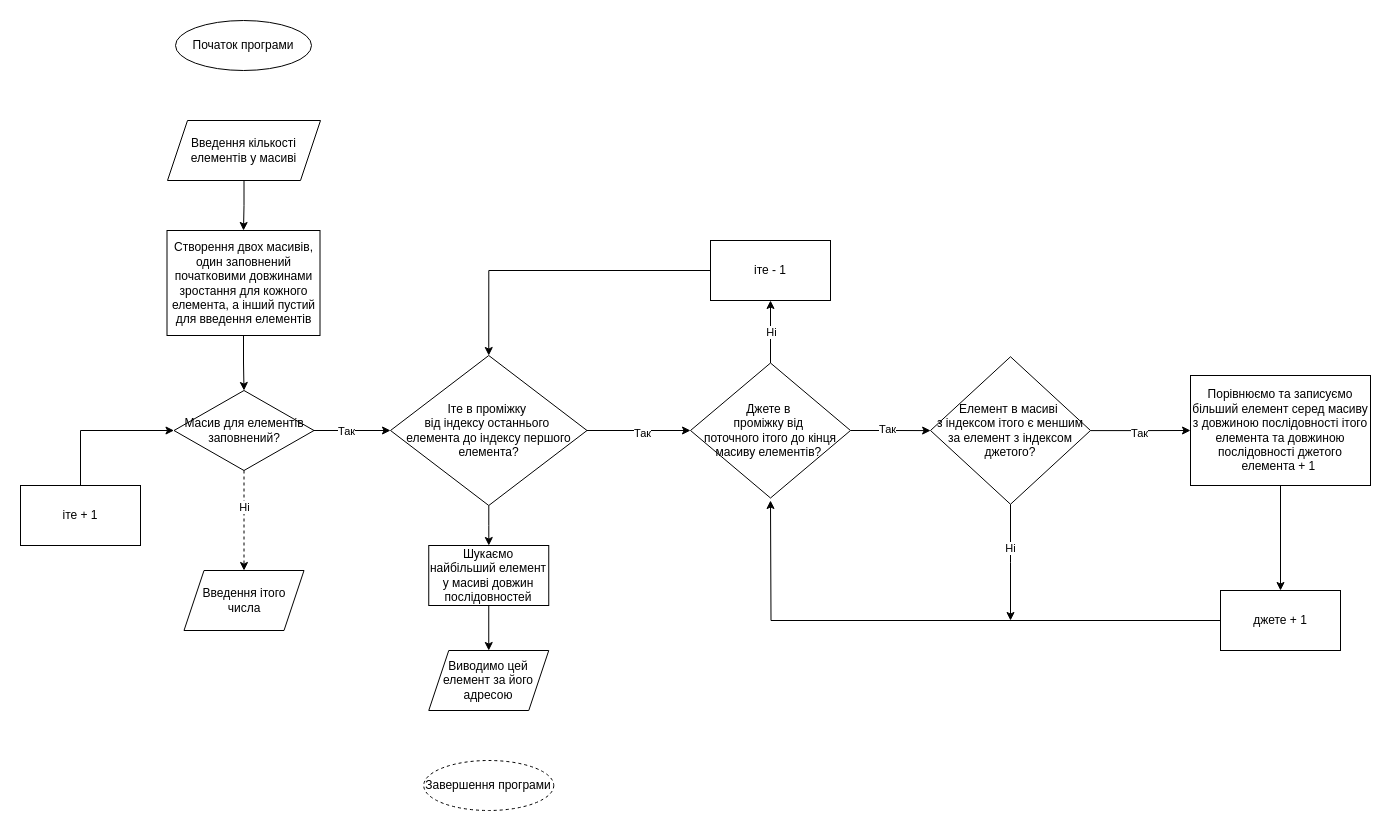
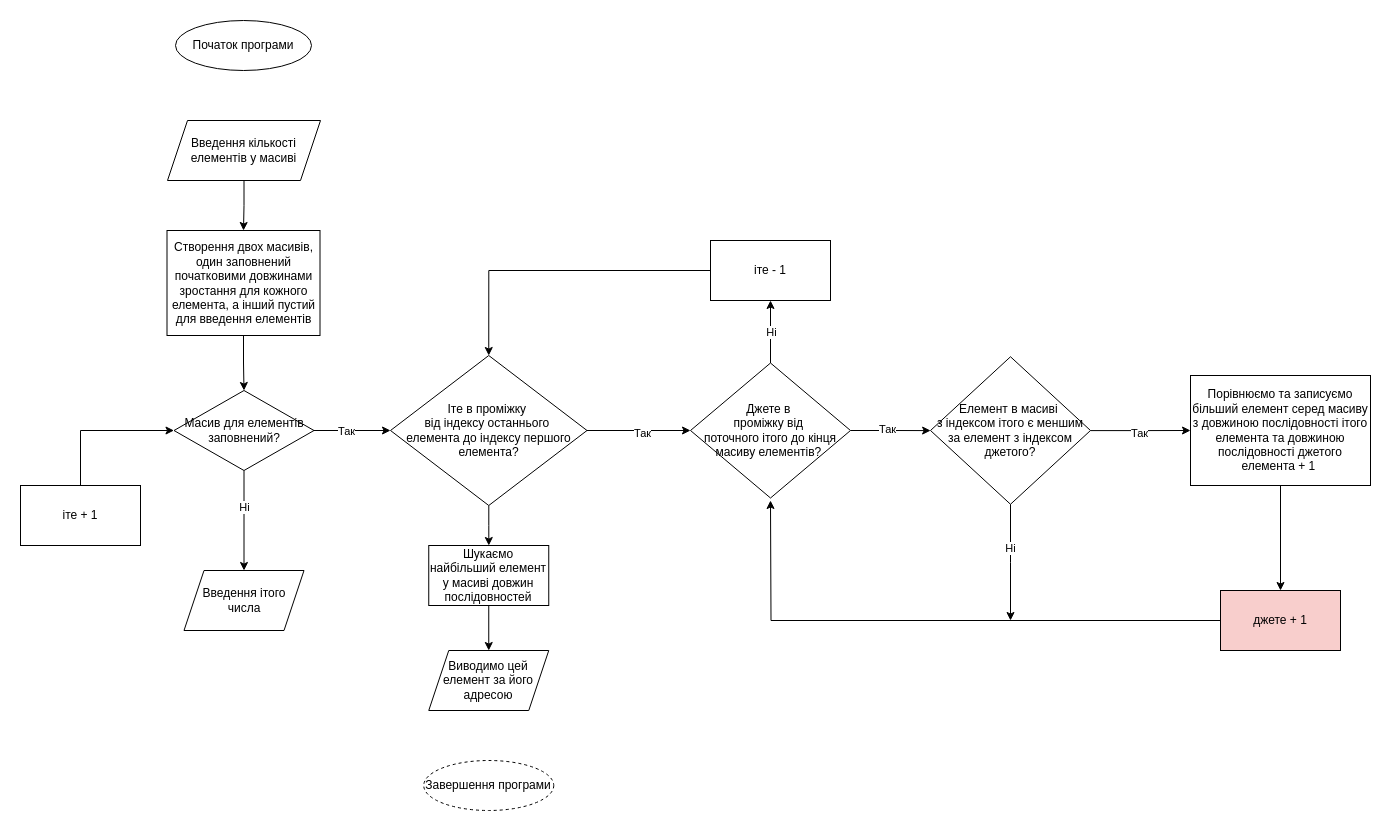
  <mxCell id="0" />
  <mxCell id="1" parent="0" />
  <mxCell id="2" value="Початок програми" style="ellipse;whiteSpace=wrap;html=1;" vertex="1" parent="1"><mxGeometry x="175" y="20" width="136" height="50" as="geometry" /></mxCell>
  <mxCell id="3" value="" style="edgeStyle=orthogonalEdgeStyle;rounded=0;orthogonalLoop=1;jettySize=auto;html=1;" edge="1" parent="1" source="4" target="6"><mxGeometry relative="1" as="geometry" /></mxCell>
  <mxCell id="4" value="Введення кількості елементів у масиві" style="shape=parallelogram;perimeter=parallelogramPerimeter;whiteSpace=wrap;html=1;fixedSize=1;" vertex="1" parent="1"><mxGeometry x="167" y="120" width="153" height="60" as="geometry" /></mxCell>
  <mxCell id="5" value="" style="edgeStyle=orthogonalEdgeStyle;rounded=0;orthogonalLoop=1;jettySize=auto;html=1;" edge="1" parent="1" source="6" target="11"><mxGeometry relative="1" as="geometry" /></mxCell>
  <mxCell id="6" value="Створення двох масивів, один заповнений початковими довжинами зростання для кожного елемента, а інший пустий для введення елементів" style="whiteSpace=wrap;html=1;" vertex="1" parent="1"><mxGeometry x="166.5" y="230" width="153" height="105" as="geometry" /></mxCell>
- <mxCell id="7" value="" style="edgeStyle=orthogonalEdgeStyle;rounded=0;orthogonalLoop=1;jettySize=auto;html=1;dashed=1;" edge="1" parent="1" source="11" target="12"><mxGeometry relative="1" as="geometry" /></mxCell>
+ <mxCell id="7" value="" style="edgeStyle=orthogonalEdgeStyle;rounded=0;orthogonalLoop=1;jettySize=auto;html=1;" edge="1" parent="1" source="11" target="12"><mxGeometry relative="1" as="geometry" /></mxCell>
  <mxCell id="8" value="Ні" style="edgeLabel;html=1;align=center;verticalAlign=middle;resizable=0;points=[];" connectable="0" vertex="1" parent="7"><mxGeometry x="-0.287" relative="1" as="geometry"><mxPoint as="offset" /></mxGeometry></mxCell>
  <mxCell id="9" value="" style="edgeStyle=orthogonalEdgeStyle;rounded=0;orthogonalLoop=1;jettySize=auto;html=1;" edge="1" parent="1" source="11" target="18"><mxGeometry relative="1" as="geometry" /></mxCell>
  <mxCell id="10" value="Так" style="edgeLabel;html=1;align=center;verticalAlign=middle;resizable=0;points=[];" connectable="0" vertex="1" parent="9"><mxGeometry x="-0.172" relative="1" as="geometry"><mxPoint as="offset" /></mxGeometry></mxCell>
  <mxCell id="11" value="Масив для елементів заповнений?" style="rhombus;whiteSpace=wrap;html=1;" vertex="1" parent="1"><mxGeometry x="173.5" y="390" width="140" height="80" as="geometry" /></mxCell>
  <mxCell id="12" value="Введення ітого числа" style="shape=parallelogram;perimeter=parallelogramPerimeter;whiteSpace=wrap;html=1;fixedSize=1;" vertex="1" parent="1"><mxGeometry x="183.5" y="570" width="120" height="60" as="geometry" /></mxCell>
  <mxCell id="13" style="edgeStyle=orthogonalEdgeStyle;rounded=0;orthogonalLoop=1;jettySize=auto;html=1;entryX=0;entryY=0.5;entryDx=0;entryDy=0;" edge="1" parent="1" source="14" target="11"><mxGeometry relative="1" as="geometry"><Array as="points"><mxPoint x="80" y="430" /></Array></mxGeometry></mxCell>
  <mxCell id="14" value="іте + 1" style="whiteSpace=wrap;html=1;" vertex="1" parent="1"><mxGeometry x="20" y="485" width="120" height="60" as="geometry" /></mxCell>
  <mxCell id="15" value="" style="edgeStyle=orthogonalEdgeStyle;rounded=0;orthogonalLoop=1;jettySize=auto;html=1;" edge="1" parent="1" source="18" target="23"><mxGeometry relative="1" as="geometry" /></mxCell>
  <mxCell id="16" value="Так" style="edgeLabel;html=1;align=center;verticalAlign=middle;resizable=0;points=[];" connectable="0" vertex="1" parent="15"><mxGeometry x="0.065" y="-2" relative="1" as="geometry"><mxPoint as="offset" /></mxGeometry></mxCell>
  <mxCell id="17" value="" style="edgeStyle=orthogonalEdgeStyle;rounded=0;orthogonalLoop=1;jettySize=auto;html=1;" edge="1" parent="1" source="18" target="36"><mxGeometry relative="1" as="geometry" /></mxCell>
  <mxCell id="18" value="Іте в проміжку&amp;nbsp;&lt;div&gt;від індексу останнього&amp;nbsp;&lt;/div&gt;&lt;div&gt;елемента до індексу першого елемента?&lt;/div&gt;" style="rhombus;whiteSpace=wrap;html=1;" vertex="1" parent="1"><mxGeometry x="390" y="355" width="196.5" height="150" as="geometry" /></mxCell>
  <mxCell id="19" value="" style="edgeStyle=orthogonalEdgeStyle;rounded=0;orthogonalLoop=1;jettySize=auto;html=1;" edge="1" parent="1" source="23" target="28"><mxGeometry relative="1" as="geometry" /></mxCell>
  <mxCell id="20" value="Так" style="edgeLabel;html=1;align=center;verticalAlign=middle;resizable=0;points=[];" connectable="0" vertex="1" parent="19"><mxGeometry x="-0.091" y="2" relative="1" as="geometry"><mxPoint as="offset" /></mxGeometry></mxCell>
  <mxCell id="21" value="" style="edgeStyle=orthogonalEdgeStyle;rounded=0;orthogonalLoop=1;jettySize=auto;html=1;" edge="1" parent="1" source="23" target="32"><mxGeometry relative="1" as="geometry" /></mxCell>
  <mxCell id="22" value="Ні" style="edgeLabel;html=1;align=center;verticalAlign=middle;resizable=0;points=[];" connectable="0" vertex="1" parent="21"><mxGeometry x="-0.018" relative="1" as="geometry"><mxPoint as="offset" /></mxGeometry></mxCell>
  <mxCell id="23" value="Джете в&amp;nbsp;&lt;div&gt;проміжку від&amp;nbsp;&lt;/div&gt;&lt;div&gt;поточного ітого до&amp;nbsp;&lt;span style=&quot;background-color: initial;&quot;&gt;кінця масиву елементів?&amp;nbsp;&lt;/span&gt;&lt;/div&gt;" style="rhombus;whiteSpace=wrap;html=1;" vertex="1" parent="1"><mxGeometry x="690" y="362.5" width="160" height="135" as="geometry" /></mxCell>
  <mxCell id="24" value="" style="edgeStyle=orthogonalEdgeStyle;rounded=0;orthogonalLoop=1;jettySize=auto;html=1;" edge="1" parent="1" source="28" target="30"><mxGeometry relative="1" as="geometry" /></mxCell>
  <mxCell id="25" value="Так" style="edgeLabel;html=1;align=center;verticalAlign=middle;resizable=0;points=[];" connectable="0" vertex="1" parent="24"><mxGeometry x="-0.023" y="-2" relative="1" as="geometry"><mxPoint as="offset" /></mxGeometry></mxCell>
  <mxCell id="26" style="edgeStyle=orthogonalEdgeStyle;rounded=0;orthogonalLoop=1;jettySize=auto;html=1;" edge="1" parent="1" source="28"><mxGeometry relative="1" as="geometry"><mxPoint x="1010" y="620" as="targetPoint" /></mxGeometry></mxCell>
  <mxCell id="27" value="Ні" style="edgeLabel;html=1;align=center;verticalAlign=middle;resizable=0;points=[];" connectable="0" vertex="1" parent="26"><mxGeometry x="-0.243" y="-1" relative="1" as="geometry"><mxPoint as="offset" /></mxGeometry></mxCell>
  <mxCell id="28" value="Елемент в масиві&amp;nbsp;&lt;div&gt;з індексом ітого є меншим за елемент з індексом джетого?&lt;/div&gt;" style="rhombus;whiteSpace=wrap;html=1;" vertex="1" parent="1"><mxGeometry x="930" y="356.25" width="160" height="147.5" as="geometry" /></mxCell>
  <mxCell id="29" value="" style="edgeStyle=orthogonalEdgeStyle;rounded=0;orthogonalLoop=1;jettySize=auto;html=1;" edge="1" parent="1" source="30" target="34"><mxGeometry relative="1" as="geometry" /></mxCell>
  <mxCell id="30" value="Порівнюємо та записуємо більший елемент серед масиву з довжиною послідовності ітого елемента та довжиною послідовності джетого елемента + 1&amp;nbsp;" style="whiteSpace=wrap;html=1;" vertex="1" parent="1"><mxGeometry x="1190" y="375" width="180" height="110" as="geometry" /></mxCell>
  <mxCell id="31" style="edgeStyle=orthogonalEdgeStyle;rounded=0;orthogonalLoop=1;jettySize=auto;html=1;entryX=0.5;entryY=0;entryDx=0;entryDy=0;" edge="1" parent="1" source="32" target="18"><mxGeometry relative="1" as="geometry" /></mxCell>
  <mxCell id="32" value="іте - 1" style="whiteSpace=wrap;html=1;" vertex="1" parent="1"><mxGeometry x="710" y="240" width="120" height="60" as="geometry" /></mxCell>
  <mxCell id="33" style="edgeStyle=orthogonalEdgeStyle;rounded=0;orthogonalLoop=1;jettySize=auto;html=1;" edge="1" parent="1" source="34"><mxGeometry relative="1" as="geometry"><mxPoint x="770" y="500" as="targetPoint" /></mxGeometry></mxCell>
- <mxCell id="34" value="джете + 1" style="whiteSpace=wrap;html=1;" vertex="1" parent="1"><mxGeometry x="1220" y="590" width="120" height="60" as="geometry" /></mxCell>
+ <mxCell id="34" value="джете + 1" style="whiteSpace=wrap;html=1;fillColor=#f8cecc;" vertex="1" parent="1"><mxGeometry x="1220" y="590" width="120" height="60" as="geometry" /></mxCell>
  <mxCell id="35" value="" style="edgeStyle=orthogonalEdgeStyle;rounded=0;orthogonalLoop=1;jettySize=auto;html=1;" edge="1" parent="1" source="36" target="37"><mxGeometry relative="1" as="geometry" /></mxCell>
  <mxCell id="36" value="Шукаємо найбільший елемент у масиві довжин послідовностей" style="whiteSpace=wrap;html=1;" vertex="1" parent="1"><mxGeometry x="428.25" y="545" width="120" height="60" as="geometry" /></mxCell>
  <mxCell id="37" value="Виводимо цей елемент за його адресою" style="shape=parallelogram;perimeter=parallelogramPerimeter;whiteSpace=wrap;html=1;fixedSize=1;" vertex="1" parent="1"><mxGeometry x="428.25" y="650" width="120" height="60" as="geometry" /></mxCell>
  <mxCell id="38" value="Завершення програми" style="ellipse;whiteSpace=wrap;html=1;dashed=1;" vertex="1" parent="1"><mxGeometry x="423.25" y="760" width="130" height="50" as="geometry" /></mxCell>
